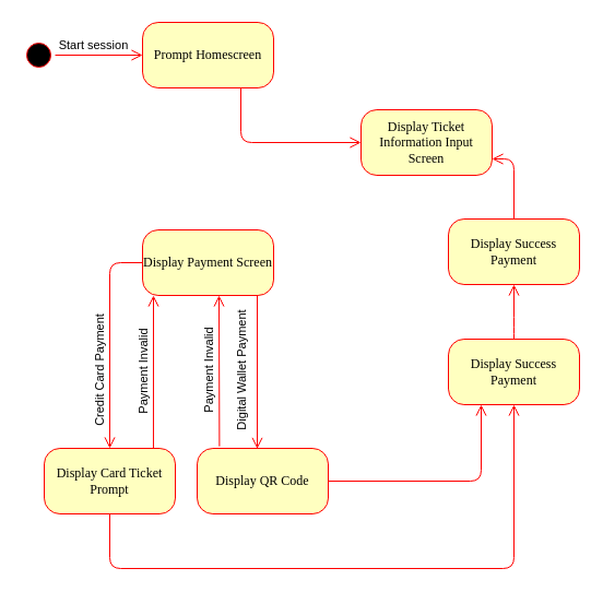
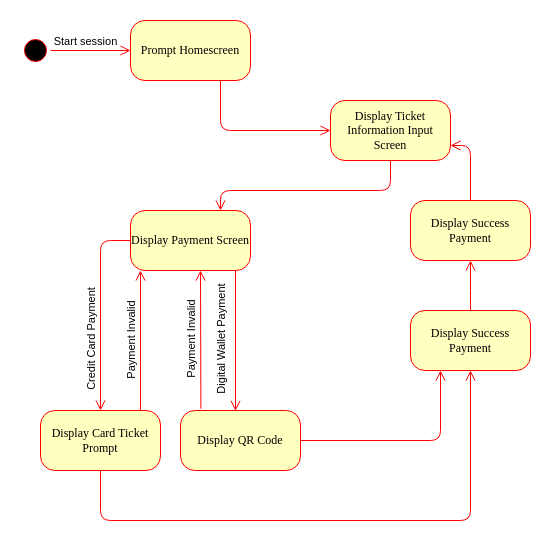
  <mxCell id="0" />
  <mxCell id="1" parent="0" />
  <mxCell id="2" value="" style="ellipse;html=1;shape=startState;fillColor=#000000;strokeColor=#ff0000;rounded=1;shadow=0;comic=0;labelBackgroundColor=none;fontFamily=Verdana;fontSize=12;fontColor=#000000;align=center;direction=south;" parent="1" vertex="1"><mxGeometry x="20" y="35" width="30" height="30" as="geometry" /></mxCell>
  <mxCell id="3" value="Display Payment Screen" style="rounded=1;whiteSpace=wrap;html=1;arcSize=24;fillColor=#ffffc0;strokeColor=#ff0000;shadow=0;comic=0;labelBackgroundColor=none;fontFamily=Verdana;fontSize=12;fontColor=#000000;align=center;" parent="1" vertex="1"><mxGeometry x="130" y="210" width="120" height="60" as="geometry" /></mxCell>
  <mxCell id="4" value="Prompt Homescreen" style="rounded=1;whiteSpace=wrap;html=1;arcSize=24;fillColor=#ffffc0;strokeColor=#ff0000;shadow=0;comic=0;labelBackgroundColor=none;fontFamily=Verdana;fontSize=12;fontColor=#000000;align=center;" parent="1" vertex="1"><mxGeometry x="130" y="20" width="120" height="60" as="geometry" /></mxCell>
  <mxCell id="5" value="Display Ticket Information Input Screen" style="rounded=1;whiteSpace=wrap;html=1;arcSize=24;fillColor=#ffffc0;strokeColor=#ff0000;shadow=0;comic=0;labelBackgroundColor=none;fontFamily=Verdana;fontSize=12;fontColor=#000000;align=center;" parent="1" vertex="1"><mxGeometry x="330" y="100" width="120" height="60" as="geometry" /></mxCell>
  <mxCell id="6" value="Display QR Code" style="rounded=1;whiteSpace=wrap;html=1;arcSize=24;fillColor=#ffffc0;strokeColor=#ff0000;shadow=0;comic=0;labelBackgroundColor=none;fontFamily=Verdana;fontSize=12;fontColor=#000000;align=center;" parent="1" vertex="1"><mxGeometry x="180" y="410" width="120" height="60" as="geometry" /></mxCell>
  <mxCell id="7" value="Display Success Payment" style="rounded=1;whiteSpace=wrap;html=1;arcSize=24;fillColor=#ffffc0;strokeColor=#ff0000;shadow=0;comic=0;labelBackgroundColor=none;fontFamily=Verdana;fontSize=12;fontColor=#000000;align=center;" parent="1" vertex="1"><mxGeometry x="410" y="310" width="120" height="60" as="geometry" /></mxCell>
  <mxCell id="8" style="edgeStyle=orthogonalEdgeStyle;html=1;labelBackgroundColor=none;endArrow=open;endSize=8;strokeColor=#ff0000;fontFamily=Verdana;fontSize=12;align=left;" parent="1" source="2" target="4" edge="1"><mxGeometry relative="1" as="geometry" /></mxCell>
  <mxCell id="9" value="Start session" style="edgeLabel;html=1;align=center;verticalAlign=middle;resizable=0;points=[];" vertex="1" connectable="0" parent="8"><mxGeometry x="-0.139" y="-1" relative="1" as="geometry"><mxPoint y="-11" as="offset" /></mxGeometry></mxCell>
  <mxCell id="10" style="edgeStyle=orthogonalEdgeStyle;html=1;labelBackgroundColor=none;endArrow=open;endSize=8;strokeColor=#ff0000;fontFamily=Verdana;fontSize=12;align=left;entryX=0;entryY=0.5;" parent="1" source="4" target="5" edge="1"><mxGeometry relative="1" as="geometry"><Array as="points"><mxPoint x="220" y="130" /></Array></mxGeometry></mxCell>
+ <mxCell id="11" style="edgeStyle=orthogonalEdgeStyle;html=1;entryX=0.75;entryY=0;labelBackgroundColor=none;endArrow=open;endSize=8;strokeColor=#ff0000;fontFamily=Verdana;fontSize=12;align=left;exitX=0.5;exitY=1;" parent="1" source="5" target="3" edge="1"><mxGeometry relative="1" as="geometry"><mxPoint x="410" y="200" as="sourcePoint" /><Array as="points"><mxPoint x="390" y="190" /><mxPoint x="220" y="190" /></Array></mxGeometry></mxCell>
  <mxCell id="12" style="edgeStyle=orthogonalEdgeStyle;html=1;entryX=1;entryY=0.75;labelBackgroundColor=none;endArrow=open;endSize=8;strokeColor=#ff0000;fontFamily=Verdana;fontSize=12;align=left;exitX=0.5;exitY=0;exitDx=0;exitDy=0;" parent="1" source="24" target="5" edge="1"><mxGeometry relative="1" as="geometry"><mxPoint x="480" y="220" as="sourcePoint" /></mxGeometry></mxCell>
  <mxCell id="13" style="edgeStyle=elbowEdgeStyle;html=1;labelBackgroundColor=none;endArrow=open;endSize=8;strokeColor=#ff0000;fontFamily=Verdana;fontSize=12;align=left;exitX=0;exitY=0.5;entryX=0.5;entryY=0;entryDx=0;entryDy=0;exitDx=0;exitDy=0;" parent="1" source="3" target="15" edge="1"><mxGeometry relative="1" as="geometry"><mxPoint x="240" y="415" as="sourcePoint" /><mxPoint x="159.724" y="395" as="targetPoint" /><Array as="points"><mxPoint x="100" y="300" /></Array></mxGeometry></mxCell>
  <mxCell id="14" value="Credit Card Payment" style="edgeLabel;html=1;align=center;verticalAlign=middle;resizable=0;points=[];rotation=-90;" vertex="1" connectable="0" parent="13"><mxGeometry x="-0.037" relative="1" as="geometry"><mxPoint x="-10" y="34" as="offset" /></mxGeometry></mxCell>
  <mxCell id="15" value="Display Card Ticket Prompt" style="rounded=1;whiteSpace=wrap;html=1;arcSize=24;fillColor=#ffffc0;strokeColor=#ff0000;shadow=0;comic=0;labelBackgroundColor=none;fontFamily=Verdana;fontSize=12;fontColor=#000000;align=center;" vertex="1" parent="1"><mxGeometry x="40" y="410" width="120" height="60" as="geometry" /></mxCell>
  <mxCell id="16" style="edgeStyle=elbowEdgeStyle;html=1;labelBackgroundColor=none;endArrow=open;endSize=8;strokeColor=#ff0000;fontFamily=Verdana;fontSize=12;align=left;exitX=0.75;exitY=1;exitDx=0;exitDy=0;entryX=0.456;entryY=0.007;entryDx=0;entryDy=0;entryPerimeter=0;" edge="1" parent="1" target="6"><mxGeometry relative="1" as="geometry"><mxPoint x="235" y="270" as="sourcePoint" /><mxPoint x="235" y="360" as="targetPoint" /><Array as="points"><mxPoint x="235" y="310" /></Array></mxGeometry></mxCell>
  <mxCell id="17" style="edgeStyle=elbowEdgeStyle;html=1;labelBackgroundColor=none;endArrow=open;endSize=8;strokeColor=#ff0000;fontFamily=Verdana;fontSize=12;align=left;exitX=0.5;exitY=1;exitDx=0;exitDy=0;" edge="1" parent="1" source="15" target="7"><mxGeometry relative="1" as="geometry"><mxPoint x="170" y="490" as="sourcePoint" /><mxPoint x="140" y="610" as="targetPoint" /><Array as="points"><mxPoint x="100" y="520" /></Array></mxGeometry></mxCell>
  <mxCell id="18" style="edgeStyle=elbowEdgeStyle;html=1;labelBackgroundColor=none;endArrow=open;endSize=8;strokeColor=#ff0000;fontFamily=Verdana;fontSize=12;align=left;exitX=1;exitY=0.5;entryX=0.25;entryY=1;entryDx=0;entryDy=0;exitDx=0;exitDy=0;" edge="1" parent="1" source="6" target="7"><mxGeometry relative="1" as="geometry"><mxPoint x="250" y="470" as="sourcePoint" /><mxPoint x="220" y="590" as="targetPoint" /><Array as="points"><mxPoint x="440" y="380" /><mxPoint x="370" y="390" /></Array></mxGeometry></mxCell>
  <mxCell id="19" style="edgeStyle=elbowEdgeStyle;html=1;labelBackgroundColor=none;endArrow=open;endSize=8;strokeColor=#ff0000;fontFamily=Verdana;fontSize=12;align=left;exitX=0.17;exitY=-0.03;exitDx=0;exitDy=0;exitPerimeter=0;" edge="1" parent="1" source="6"><mxGeometry relative="1" as="geometry"><mxPoint x="200" y="360" as="sourcePoint" /><mxPoint x="200" y="270" as="targetPoint" /><Array as="points"><mxPoint x="200" y="320" /></Array></mxGeometry></mxCell>
  <mxCell id="20" style="edgeStyle=elbowEdgeStyle;html=1;labelBackgroundColor=none;endArrow=open;endSize=8;strokeColor=#ff0000;fontFamily=Verdana;fontSize=12;align=left;exitX=0.833;exitY=0;exitDx=0;exitDy=0;exitPerimeter=0;" edge="1" parent="1" source="15"><mxGeometry relative="1" as="geometry"><mxPoint x="140" y="360" as="sourcePoint" /><mxPoint x="140" y="270" as="targetPoint" /><Array as="points"><mxPoint x="140" y="320" /></Array></mxGeometry></mxCell>
  <mxCell id="21" value="Payment Invalid" style="edgeLabel;html=1;align=center;verticalAlign=middle;resizable=0;points=[];rotation=-90;" vertex="1" connectable="0" parent="20"><mxGeometry x="0.126" y="1" relative="1" as="geometry"><mxPoint x="-9" y="10" as="offset" /></mxGeometry></mxCell>
  <mxCell id="22" value="Payment Invalid" style="edgeLabel;html=1;align=center;verticalAlign=middle;resizable=0;points=[];rotation=-90;" vertex="1" connectable="0" parent="1"><mxGeometry x="190" y="340" as="geometry" /></mxCell>
  <mxCell id="23" value="Digital Wallet Payment" style="edgeLabel;html=1;align=center;verticalAlign=middle;resizable=0;points=[];rotation=-90;" vertex="1" connectable="0" parent="1"><mxGeometry x="220" y="340" as="geometry" /></mxCell>
  <mxCell id="24" value="Display Success Payment" style="rounded=1;whiteSpace=wrap;html=1;arcSize=24;fillColor=#ffffc0;strokeColor=#ff0000;shadow=0;comic=0;labelBackgroundColor=none;fontFamily=Verdana;fontSize=12;fontColor=#000000;align=center;" vertex="1" parent="1"><mxGeometry x="410" y="200" width="120" height="60" as="geometry" /></mxCell>
  <mxCell id="25" style="edgeStyle=elbowEdgeStyle;html=1;labelBackgroundColor=none;endArrow=open;endSize=8;strokeColor=#ff0000;fontFamily=Verdana;fontSize=12;align=left;exitX=0.5;exitY=0;entryX=0.5;entryY=1;entryDx=0;entryDy=0;exitDx=0;exitDy=0;" edge="1" parent="1" source="7" target="24"><mxGeometry relative="1" as="geometry"><mxPoint x="310" y="450" as="sourcePoint" /><mxPoint x="450" y="380" as="targetPoint" /><Array as="points"><mxPoint x="470" y="300" /><mxPoint x="380" y="400" /></Array></mxGeometry></mxCell>
